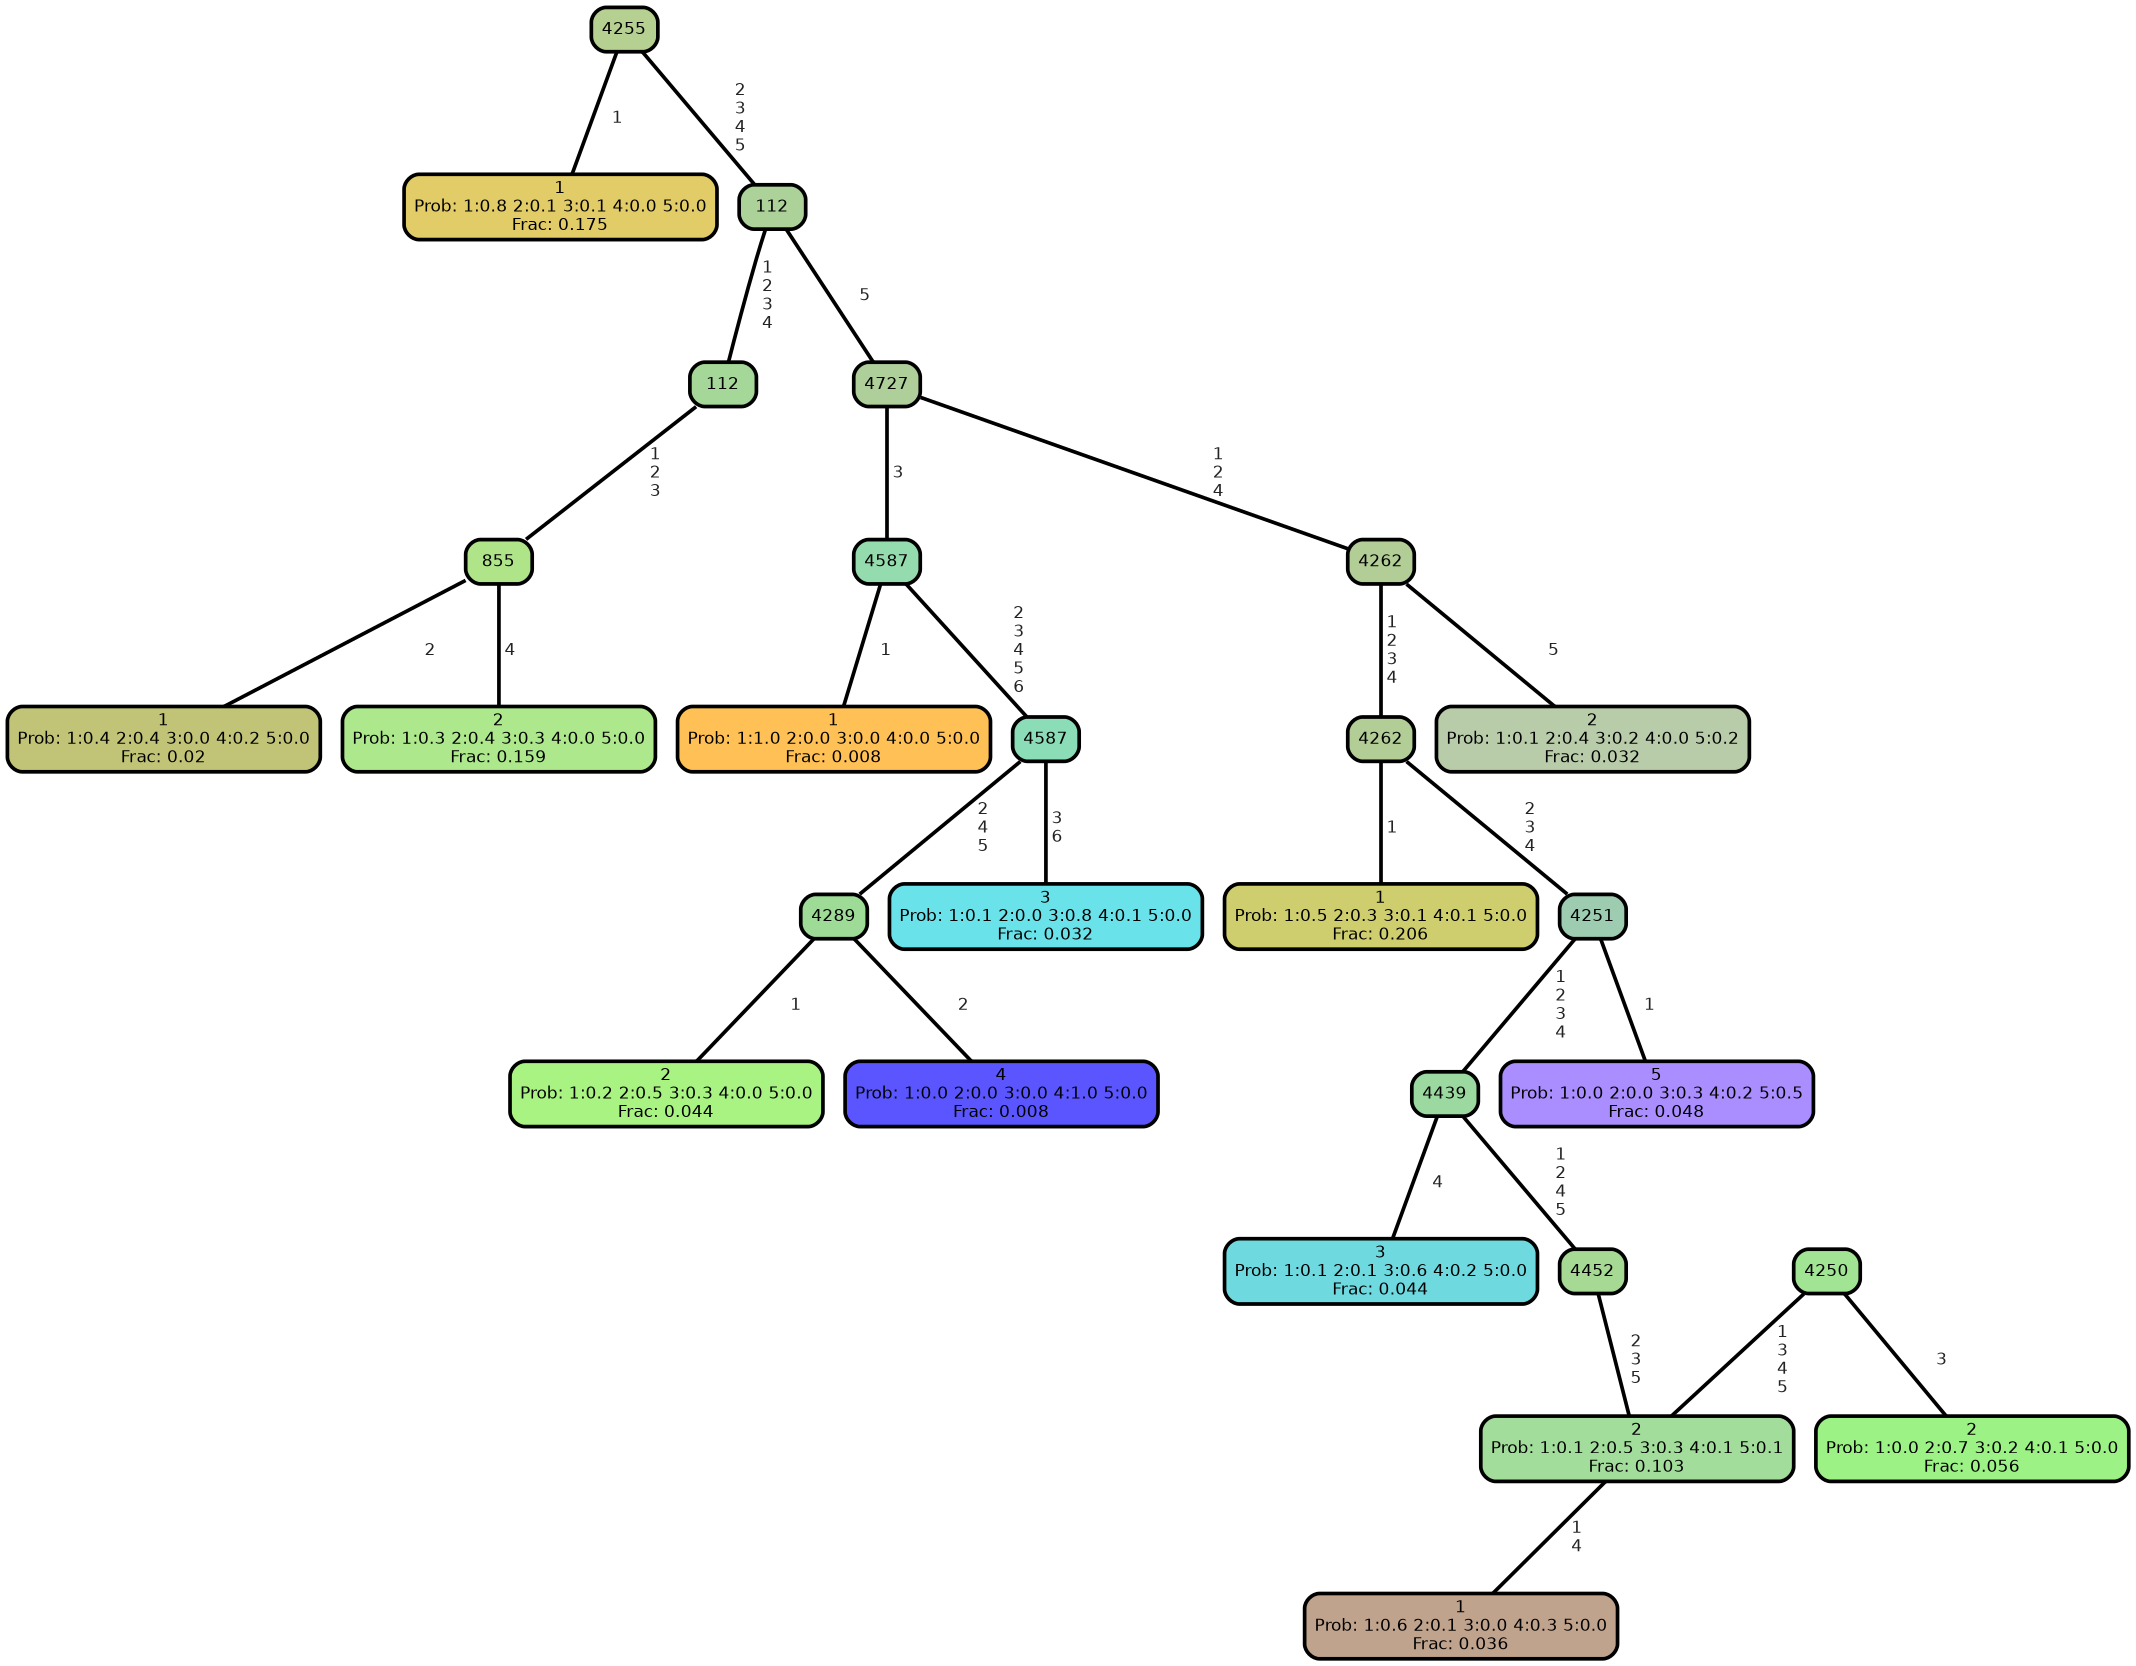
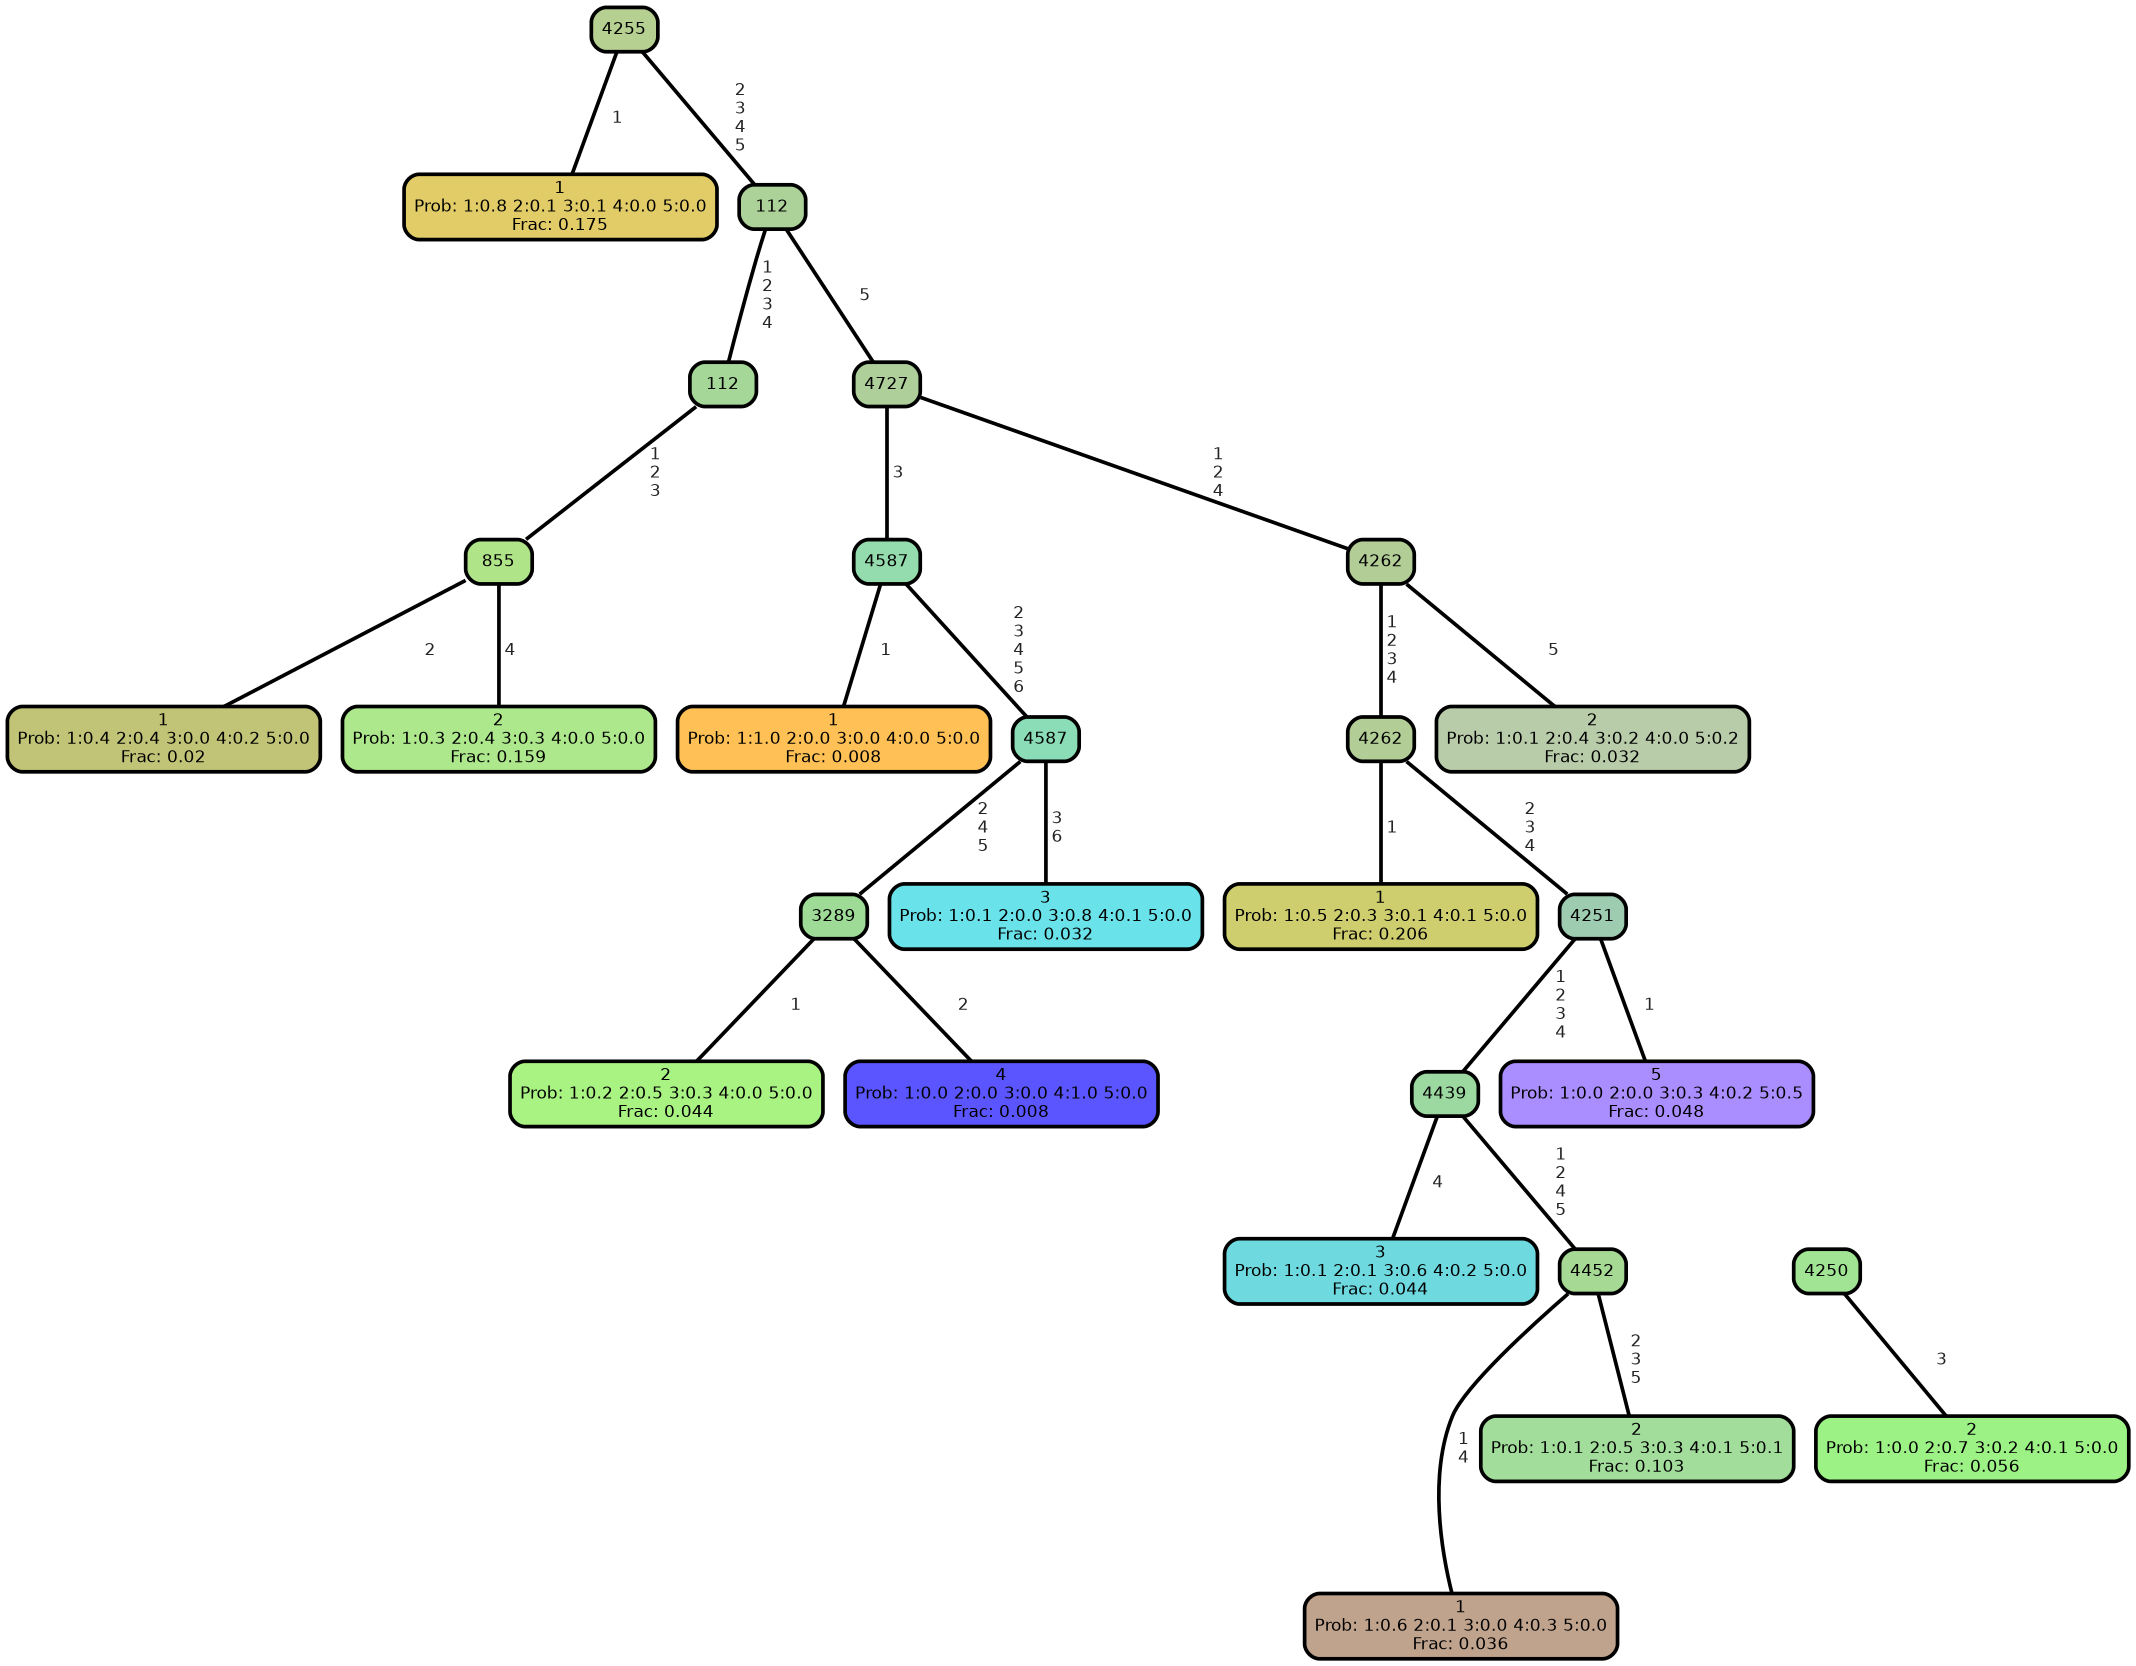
  graph {
    ranksep="0 equally"
    splines=straight
    node [color=black fontcolor=black fontname=helvetica penwidth=3 shape=box style="filled, rounded"]
    edge [color=black fontcolor=grey14 fontname=helvetica fontweight=bold penwidth=3]
    n1 [fillcolor="#e2cc68" label="1\nProb: 1:0.8 2:0.1 3:0.1 4:0.0 5:0.0\nFrac: 0.175"]
    n2 [fillcolor="#b5d091" label=4255]
    n3 [fillcolor="#acd199" label=112]
    n4 [fillcolor="#a5d798" label=112]
    n5 [fillcolor="#aecf9a" label=4727]
    n6 [fillcolor="#c1c477" label="1\nProb: 1:0.4 2:0.4 3:0.0 4:0.2 5:0.0\nFrac: 0.02"]
    n7 [fillcolor="#afe489" label=855]
    n8 [fillcolor="#ade88c" label="2\nProb: 1:0.3 2:0.4 3:0.3 4:0.0 5:0.0\nFrac: 0.159"]
    n9 [fillcolor="#94dbad" label=4587]
    n10 [fillcolor="#b3cd96" label=4262]
    n11 [fillcolor="#ffc155" label="1\nProb: 1:1.0 2:0.0 3:0.0 4:0.0 5:0.0\nFrac: 0.008"]
    n12 [fillcolor="#8addb6" label=4587]
-   n13 [fillcolor="#9ddb96" label=4289]
+   n13 [fillcolor="#9ddb96" label=3289]
    n14 [fillcolor="#6ae2e9" label="3\nProb: 1:0.1 2:0.0 3:0.8 4:0.1 5:0.0\nFrac: 0.032"]
    n15 [fillcolor="#a9f383" label="2\nProb: 1:0.2 2:0.5 3:0.3 4:0.0 5:0.0\nFrac: 0.044"]
    n16 [fillcolor="#5a55ff" label="4\nProb: 1:0.0 2:0.0 3:0.0 4:1.0 5:0.0\nFrac: 0.008"]
    n17 [fillcolor="#b2cd95" label=4262]
    n18 [fillcolor="#b9ccaa" label="2\nProb: 1:0.1 2:0.4 3:0.2 4:0.0 5:0.2\nFrac: 0.032"]
    n19 [fillcolor="#cece6f" label="1\nProb: 1:0.5 2:0.3 3:0.1 4:0.1 5:0.0\nFrac: 0.206"]
    n20 [fillcolor="#9eccb1" label=4251]
    n21 [fillcolor="#9cd9a1" label=4439]
    n22 [fillcolor="#aa8dff" label="5\nProb: 1:0.0 2:0.0 3:0.3 4:0.2 5:0.5\nFrac: 0.048"]
    n23 [fillcolor="#6edae0" label="3\nProb: 1:0.1 2:0.1 3:0.6 4:0.2 5:0.0\nFrac: 0.044"]
    n24 [fillcolor="#a6d993" label=4452]
    n25 [fillcolor="#c0a38d" label="1\nProb: 1:0.6 2:0.1 3:0.0 4:0.3 5:0.0\nFrac: 0.036"]
    n26 [fillcolor="#a3dd9c" label="2\nProb: 1:0.1 2:0.5 3:0.3 4:0.1 5:0.1\nFrac: 0.103"]
    n27 [fillcolor="#a1e594" label=4250]
    n28 [fillcolor="#9cf285" label="2\nProb: 1:0.0 2:0.7 3:0.2 4:0.1 5:0.0\nFrac: 0.056"]
    subgraph sub_1 {
      rank=same
    }
    n2 -- n1 [label=" 1"]
    n2 -- n3 [label=" 2\n 3\n 4\n 5"]
    n3 -- n4 [label=" 1\n 2\n 3\n 4"]
    n3 -- n5 [label=" 5"]
    n4 -- n7 [label=" 1\n 2\n 3"]
    n5 -- n9 [label=" 3"]
    n5 -- n10 [label=" 1\n 2\n 4"]
    n7 -- n6 [label=" 2"]
    n7 -- n8 [label=" 4"]
    n9 -- n11 [label=" 1"]
    n9 -- n12 [label=" 2\n 3\n 4\n 5\n 6"]
    n10 -- n17 [label=" 1\n 2\n 3\n 4"]
    n10 -- n18 [label=" 5"]
    n12 -- n13 [label=" 2\n 4\n 5"]
    n12 -- n14 [label=" 3\n 6"]
    n13 -- n15 [label=" 1"]
    n13 -- n16 [label=" 2"]
    n17 -- n19 [label=" 1"]
    n17 -- n20 [label=" 2\n 3\n 4"]
    n20 -- n21 [label=" 1\n 2\n 3\n 4"]
    n20 -- n22 [label=" 1"]
    n21 -- n23 [label=" 4"]
    n21 -- n24 [label=" 1\n 2\n 4\n 5"]
-   n26 -- n25 [label=" 1\n 4"]
+   n24 -- n25 [label=" 1\n 4"]
    n24 -- n26 [label=" 2\n 3\n 5"]
-   n27 -- n26 [label=" 1\n 3\n 4\n 5"]
    n27 -- n28 [label=" 3"]
  }
